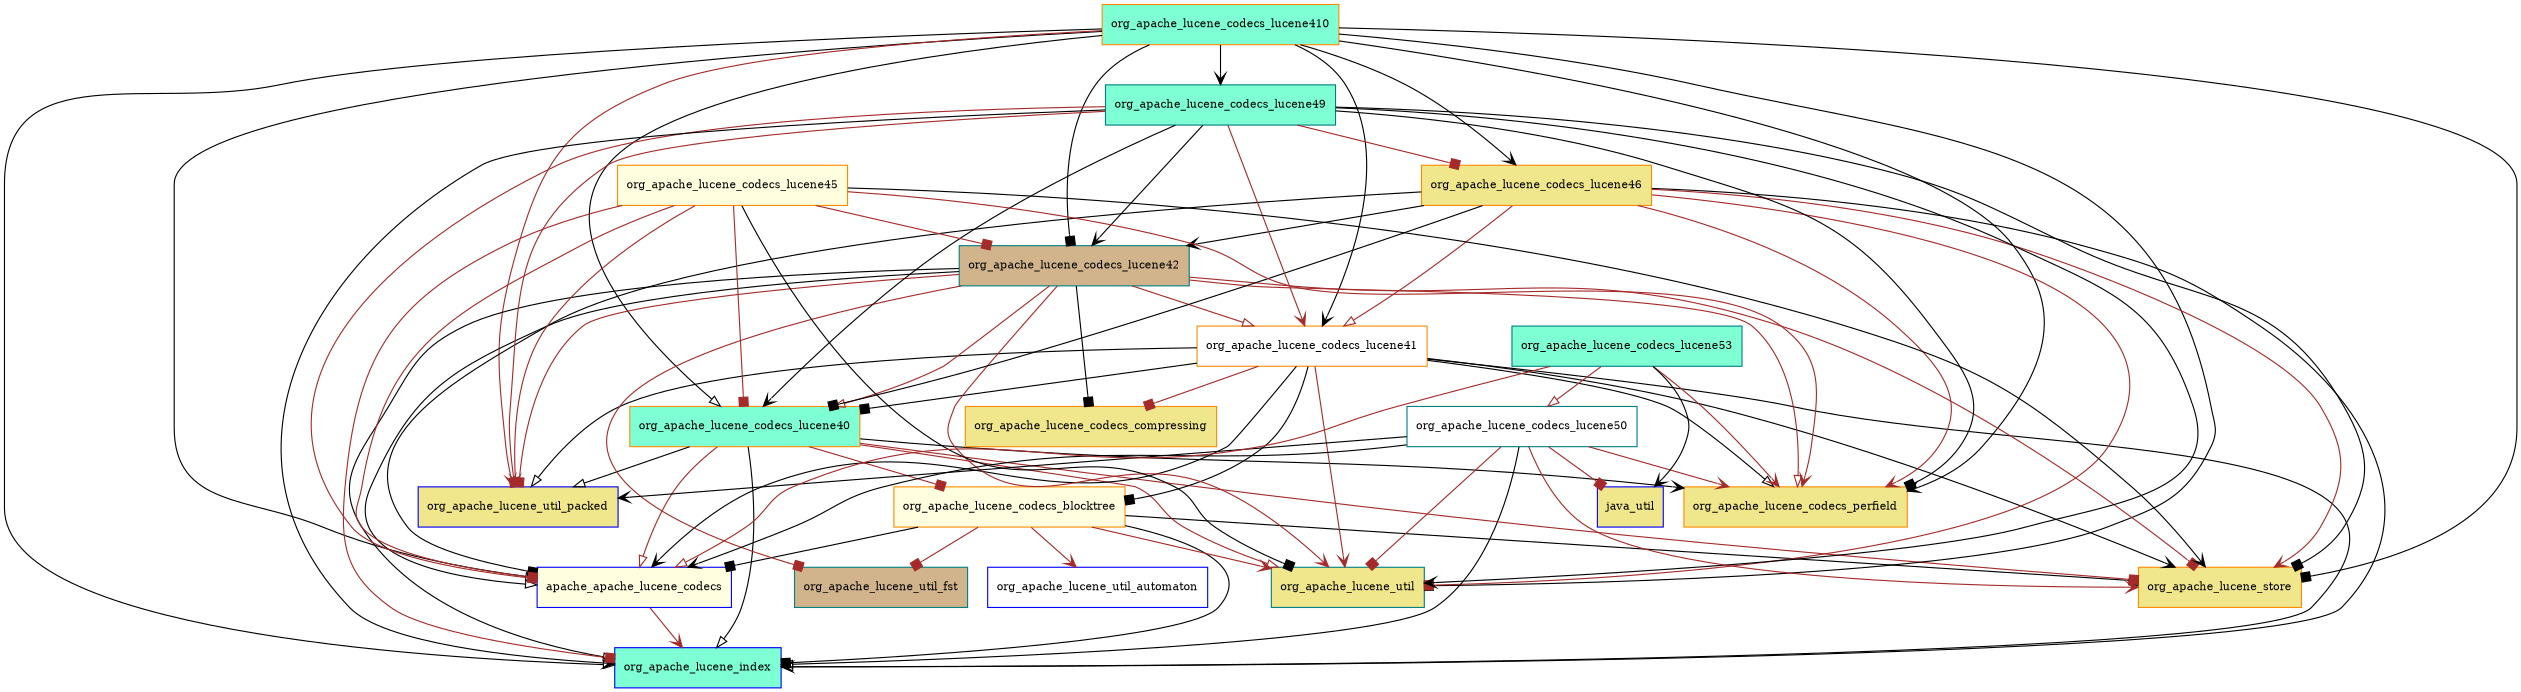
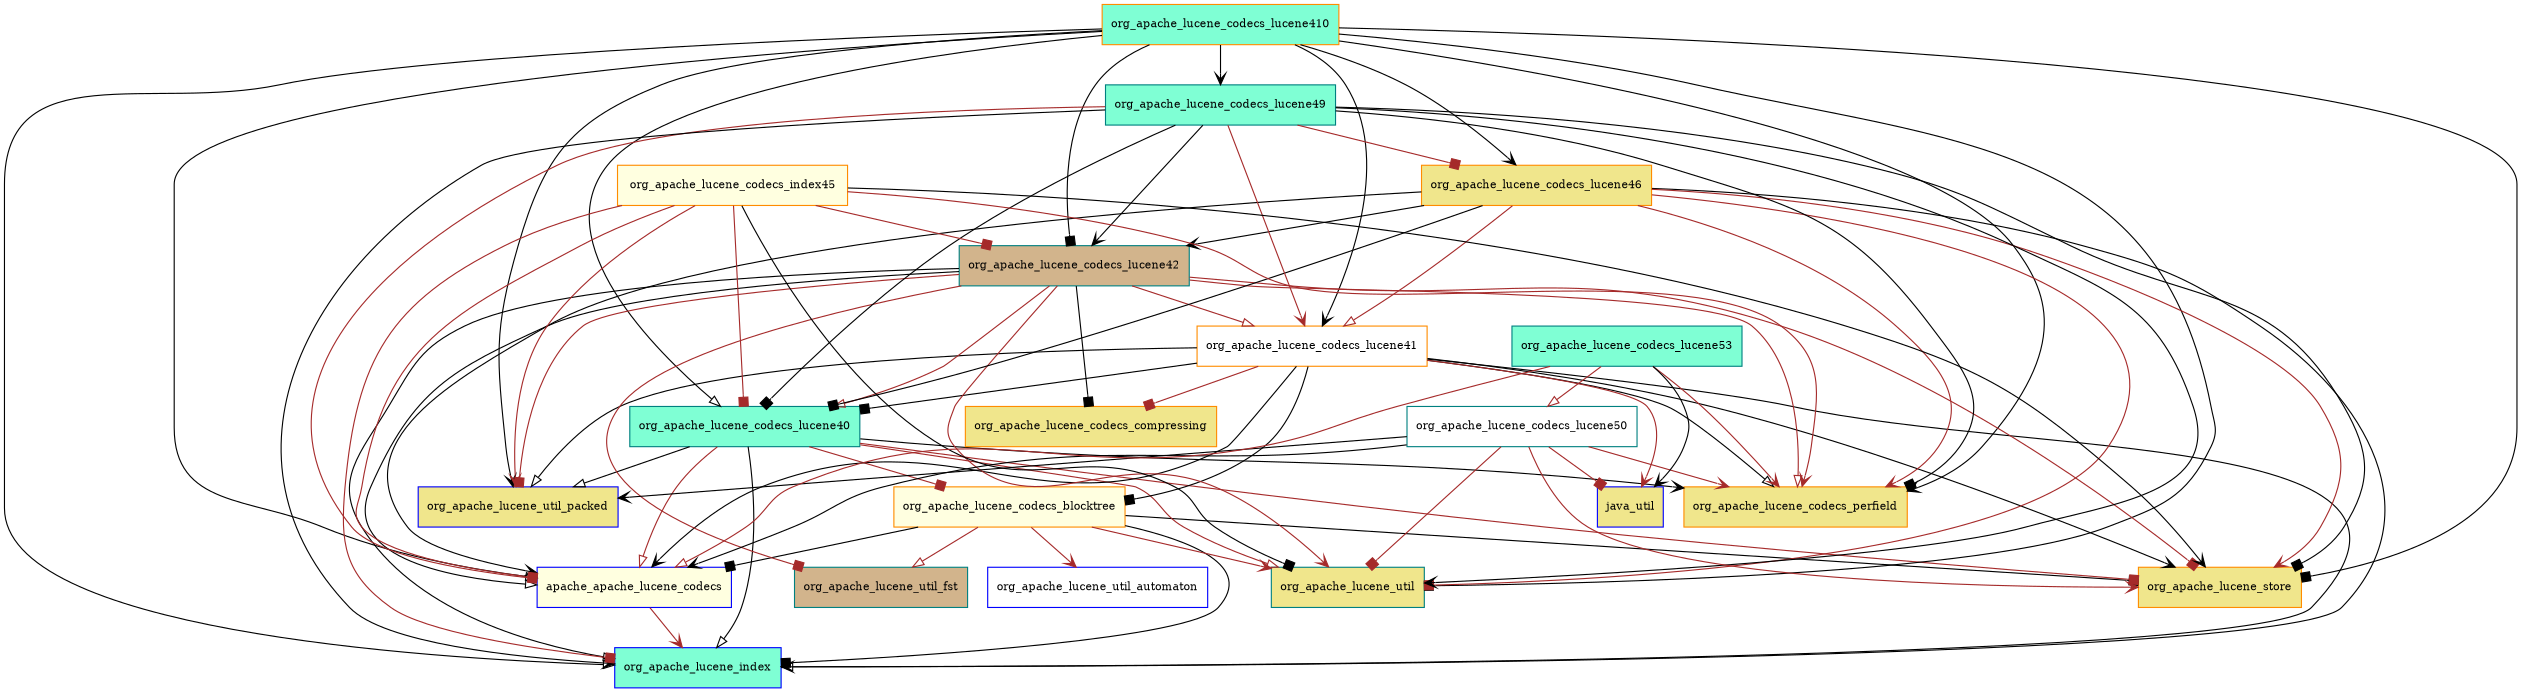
  digraph {
    node [color=darkorange fillcolor=khaki fontsize=10.0 shape=box style=filled]
    edge [arrowhead=vee color=black]
    n1 [color=blue fillcolor=lightyellow label=apache_apache_lucene_codecs]
    org_apache_lucene_index [color=blue fillcolor=aquamarine]
    org_apache_lucene_codecs_blocktree [fillcolor=lightyellow]
    org_apache_lucene_store
    org_apache_lucene_util [color=teal]
    org_apache_lucene_util_automaton [color=blue fillcolor=white]
    org_apache_lucene_util_fst [color=teal fillcolor=tan]
-   org_apache_lucene_codecs_lucene40 [fillcolor=aquamarine]
+   org_apache_lucene_codecs_lucene40 [color=teal fillcolor=aquamarine]
    org_apache_lucene_codecs_perfield
    org_apache_lucene_util_packed [color=blue]
    org_apache_lucene_codecs_lucene41 [fillcolor=white]
    org_apache_lucene_codecs_compressing
    org_apache_lucene_codecs_lucene410 [fillcolor=aquamarine]
    org_apache_lucene_codecs_lucene42 [color=teal fillcolor=tan]
    org_apache_lucene_codecs_lucene46
    org_apache_lucene_codecs_lucene49 [color=teal fillcolor=aquamarine]
-   org_apache_lucene_codecs_lucene45 [fillcolor=lightyellow]
+   org_apache_lucene_codecs_lucene45 [fillcolor=lightyellow label=org_apache_lucene_codecs_index45]
    org_apache_lucene_codecs_lucene50 [color=teal fillcolor=white]
    java_util [color=blue]
    org_apache_lucene_codecs_lucene53 [color=teal fillcolor=aquamarine]
    n1 -> org_apache_lucene_index [color=brown]
    org_apache_lucene_codecs_blocktree -> n1 [arrowhead=box]
    org_apache_lucene_codecs_blocktree -> org_apache_lucene_index [arrowhead=box]
    org_apache_lucene_codecs_blocktree -> org_apache_lucene_store [arrowhead=box]
    org_apache_lucene_codecs_blocktree -> org_apache_lucene_util [color=brown]
    org_apache_lucene_codecs_blocktree -> org_apache_lucene_util_automaton [color=brown]
-   org_apache_lucene_codecs_blocktree -> org_apache_lucene_util_fst [arrowhead=box color=brown]
+   org_apache_lucene_codecs_blocktree -> org_apache_lucene_util_fst [arrowhead=onormal color=brown]
    org_apache_lucene_codecs_lucene40 -> n1 [arrowhead=onormal color=brown]
    org_apache_lucene_codecs_lucene40 -> org_apache_lucene_index [arrowhead=onormal]
    org_apache_lucene_codecs_lucene40 -> org_apache_lucene_codecs_blocktree [arrowhead=box color=brown]
    org_apache_lucene_codecs_lucene40 -> org_apache_lucene_store [arrowhead=box color=brown]
    org_apache_lucene_codecs_lucene40 -> org_apache_lucene_util [arrowhead=onormal color=brown]
    org_apache_lucene_codecs_lucene40 -> org_apache_lucene_codecs_perfield
    org_apache_lucene_codecs_lucene40 -> org_apache_lucene_util_packed [arrowhead=onormal]
    org_apache_lucene_codecs_lucene41 -> n1
    org_apache_lucene_codecs_lucene41 -> org_apache_lucene_index [arrowhead=onormal]
    org_apache_lucene_codecs_lucene41 -> org_apache_lucene_codecs_blocktree [arrowhead=box]
    org_apache_lucene_codecs_lucene41 -> org_apache_lucene_store
-   org_apache_lucene_codecs_lucene41 -> org_apache_lucene_util [color=brown]
+   org_apache_lucene_codecs_lucene41 -> java_util [color=brown]
    org_apache_lucene_codecs_lucene41 -> org_apache_lucene_codecs_lucene40 [arrowhead=box]
    org_apache_lucene_codecs_lucene41 -> org_apache_lucene_codecs_perfield [arrowhead=onormal]
    org_apache_lucene_codecs_lucene41 -> org_apache_lucene_util_packed [arrowhead=onormal]
    org_apache_lucene_codecs_lucene41 -> org_apache_lucene_codecs_compressing [arrowhead=box color=brown]
    org_apache_lucene_codecs_lucene410 -> n1 [arrowhead=onormal]
    org_apache_lucene_codecs_lucene410 -> org_apache_lucene_index [arrowhead=onormal]
    org_apache_lucene_codecs_lucene410 -> org_apache_lucene_store [arrowhead=box]
    org_apache_lucene_codecs_lucene410 -> org_apache_lucene_util [arrowhead=box]
    org_apache_lucene_codecs_lucene410 -> org_apache_lucene_codecs_lucene40 [arrowhead=onormal]
    org_apache_lucene_codecs_lucene410 -> org_apache_lucene_codecs_perfield
-   org_apache_lucene_codecs_lucene410 -> org_apache_lucene_util_packed [color=brown]
+   org_apache_lucene_codecs_lucene410 -> org_apache_lucene_util_packed
    org_apache_lucene_codecs_lucene410 -> org_apache_lucene_codecs_lucene41
    org_apache_lucene_codecs_lucene410 -> org_apache_lucene_codecs_lucene42 [arrowhead=box]
    org_apache_lucene_codecs_lucene410 -> org_apache_lucene_codecs_lucene46
    org_apache_lucene_codecs_lucene410 -> org_apache_lucene_codecs_lucene49
    org_apache_lucene_codecs_lucene42 -> n1 [arrowhead=onormal]
    org_apache_lucene_codecs_lucene42 -> org_apache_lucene_index [arrowhead=onormal]
    org_apache_lucene_codecs_lucene42 -> org_apache_lucene_store [arrowhead=box color=brown]
    org_apache_lucene_codecs_lucene42 -> org_apache_lucene_util [color=brown]
    org_apache_lucene_codecs_lucene42 -> org_apache_lucene_util_fst [arrowhead=box color=brown]
    org_apache_lucene_codecs_lucene42 -> org_apache_lucene_codecs_lucene40 [arrowhead=onormal color=brown]
    org_apache_lucene_codecs_lucene42 -> org_apache_lucene_codecs_perfield [arrowhead=onormal color=brown]
    org_apache_lucene_codecs_lucene42 -> org_apache_lucene_util_packed [arrowhead=box color=brown]
    org_apache_lucene_codecs_lucene42 -> org_apache_lucene_codecs_lucene41 [arrowhead=onormal color=brown]
    org_apache_lucene_codecs_lucene42 -> org_apache_lucene_codecs_compressing [arrowhead=box]
-   org_apache_lucene_codecs_lucene46 -> n1 [arrowhead=box]
+   org_apache_lucene_codecs_lucene46 -> n1
    org_apache_lucene_codecs_lucene46 -> org_apache_lucene_index
    org_apache_lucene_codecs_lucene46 -> org_apache_lucene_store [color=brown]
    org_apache_lucene_codecs_lucene46 -> org_apache_lucene_util [arrowhead=box color=brown]
    org_apache_lucene_codecs_lucene46 -> org_apache_lucene_codecs_lucene40 [arrowhead=box]
    org_apache_lucene_codecs_lucene46 -> org_apache_lucene_codecs_perfield [color=brown]
    org_apache_lucene_codecs_lucene46 -> org_apache_lucene_codecs_lucene41 [arrowhead=onormal color=brown]
    org_apache_lucene_codecs_lucene46 -> org_apache_lucene_codecs_lucene42
    org_apache_lucene_codecs_lucene49 -> n1 [arrowhead=box color=brown]
    org_apache_lucene_codecs_lucene49 -> org_apache_lucene_index
    org_apache_lucene_codecs_lucene49 -> org_apache_lucene_store [arrowhead=box]
    org_apache_lucene_codecs_lucene49 -> org_apache_lucene_util
-   org_apache_lucene_codecs_lucene49 -> org_apache_lucene_codecs_lucene40
+   org_apache_lucene_codecs_lucene49 -> org_apache_lucene_codecs_lucene40 [arrowhead=box]
    org_apache_lucene_codecs_lucene49 -> org_apache_lucene_codecs_perfield [arrowhead=box]
-   org_apache_lucene_codecs_lucene49 -> org_apache_lucene_util_packed [arrowhead=box color=brown]
    org_apache_lucene_codecs_lucene49 -> org_apache_lucene_codecs_lucene41 [color=brown]
    org_apache_lucene_codecs_lucene49 -> org_apache_lucene_codecs_lucene42
    org_apache_lucene_codecs_lucene49 -> org_apache_lucene_codecs_lucene46 [arrowhead=box color=brown]
    org_apache_lucene_codecs_lucene45 -> n1 [arrowhead=box color=brown]
    org_apache_lucene_codecs_lucene45 -> org_apache_lucene_index [arrowhead=box color=brown]
    org_apache_lucene_codecs_lucene45 -> org_apache_lucene_store
    org_apache_lucene_codecs_lucene45 -> org_apache_lucene_util [arrowhead=box]
    org_apache_lucene_codecs_lucene45 -> org_apache_lucene_codecs_lucene40 [arrowhead=box color=brown]
    org_apache_lucene_codecs_lucene45 -> org_apache_lucene_codecs_perfield [color=brown]
    org_apache_lucene_codecs_lucene45 -> org_apache_lucene_util_packed [color=brown]
    org_apache_lucene_codecs_lucene45 -> org_apache_lucene_codecs_lucene42 [arrowhead=box color=brown]
    org_apache_lucene_codecs_lucene50 -> n1
-   org_apache_lucene_codecs_lucene50 -> org_apache_lucene_index [arrowhead=onormal]
    org_apache_lucene_codecs_lucene50 -> org_apache_lucene_store [color=brown]
    org_apache_lucene_codecs_lucene50 -> org_apache_lucene_util [arrowhead=box color=brown]
    org_apache_lucene_codecs_lucene50 -> org_apache_lucene_codecs_perfield [color=brown]
    org_apache_lucene_codecs_lucene50 -> org_apache_lucene_util_packed
    org_apache_lucene_codecs_lucene50 -> java_util [arrowhead=box color=brown]
    org_apache_lucene_codecs_lucene53 -> n1 [arrowhead=onormal color=brown]
    org_apache_lucene_codecs_lucene53 -> org_apache_lucene_codecs_perfield [color=brown]
    org_apache_lucene_codecs_lucene53 -> org_apache_lucene_codecs_lucene50 [arrowhead=onormal color=brown]
    org_apache_lucene_codecs_lucene53 -> java_util
  }
